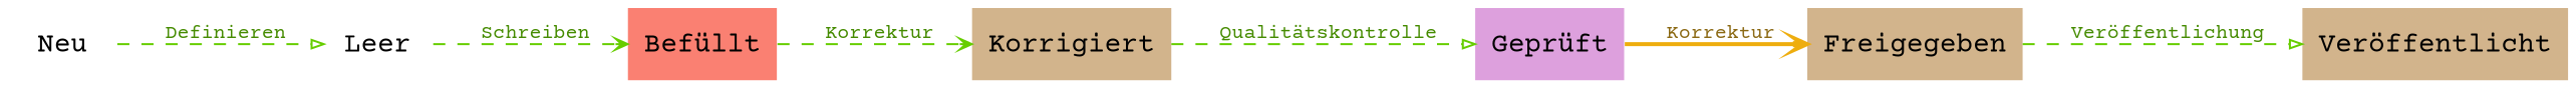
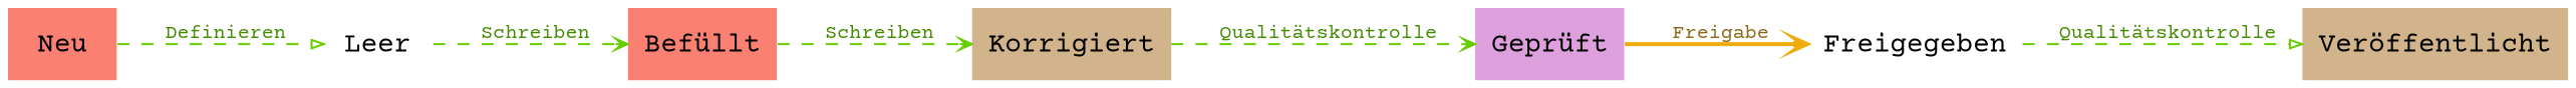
  digraph {
    fontcolor=gray50
    fontname="Courier Prime"
    labelfloat=True
    labelloc=top
    rankdir=LR
    node [color=teal fillcolor=white fontname="Courier Prime" shape=none style=filled]
    edge [arrowhead=vee arrowsize=0.6 color=chartreuse3 fontcolor=chartreuse4 fontname="Courier Prime" fontsize=10 style=dashed]
    n1 [fillcolor=plum label="Geprüft"]
-   Freigegeben [fillcolor=tan]
+   Freigegeben
    n3 [color=gray40 fillcolor=tan label="Veröffentlicht"]
-   Neu [color=gray40]
+   Neu [color=gray40 fillcolor=salmon]
    Leer [color=gray40]
    n6 [fillcolor=salmon label="Befüllt"]
    Korrigiert [fillcolor=tan]
-   n1 -> Freigegeben [color=darkgoldenrod2 fontcolor=goldenrod4 label=" Korrektur" style=bold]
-   Freigegeben -> n3 [arrowhead=onormal label=" Veröffentlichung"]
+   n1 -> Freigegeben [color=darkgoldenrod2 fontcolor=goldenrod4 label=" Freigabe" style=bold]
+   Freigegeben -> n3 [arrowhead=onormal label=" Qualitätskontrolle"]
    Neu -> Leer [arrowhead=onormal label=" Definieren"]
    Leer -> n6 [label=" Schreiben"]
-   n6 -> Korrigiert [label=" Korrektur"]
-   Korrigiert -> n1 [arrowhead=onormal label=" Qualitätskontrolle"]
+   n6 -> Korrigiert [label=" Schreiben"]
+   Korrigiert -> n1 [label=" Qualitätskontrolle"]
  }
